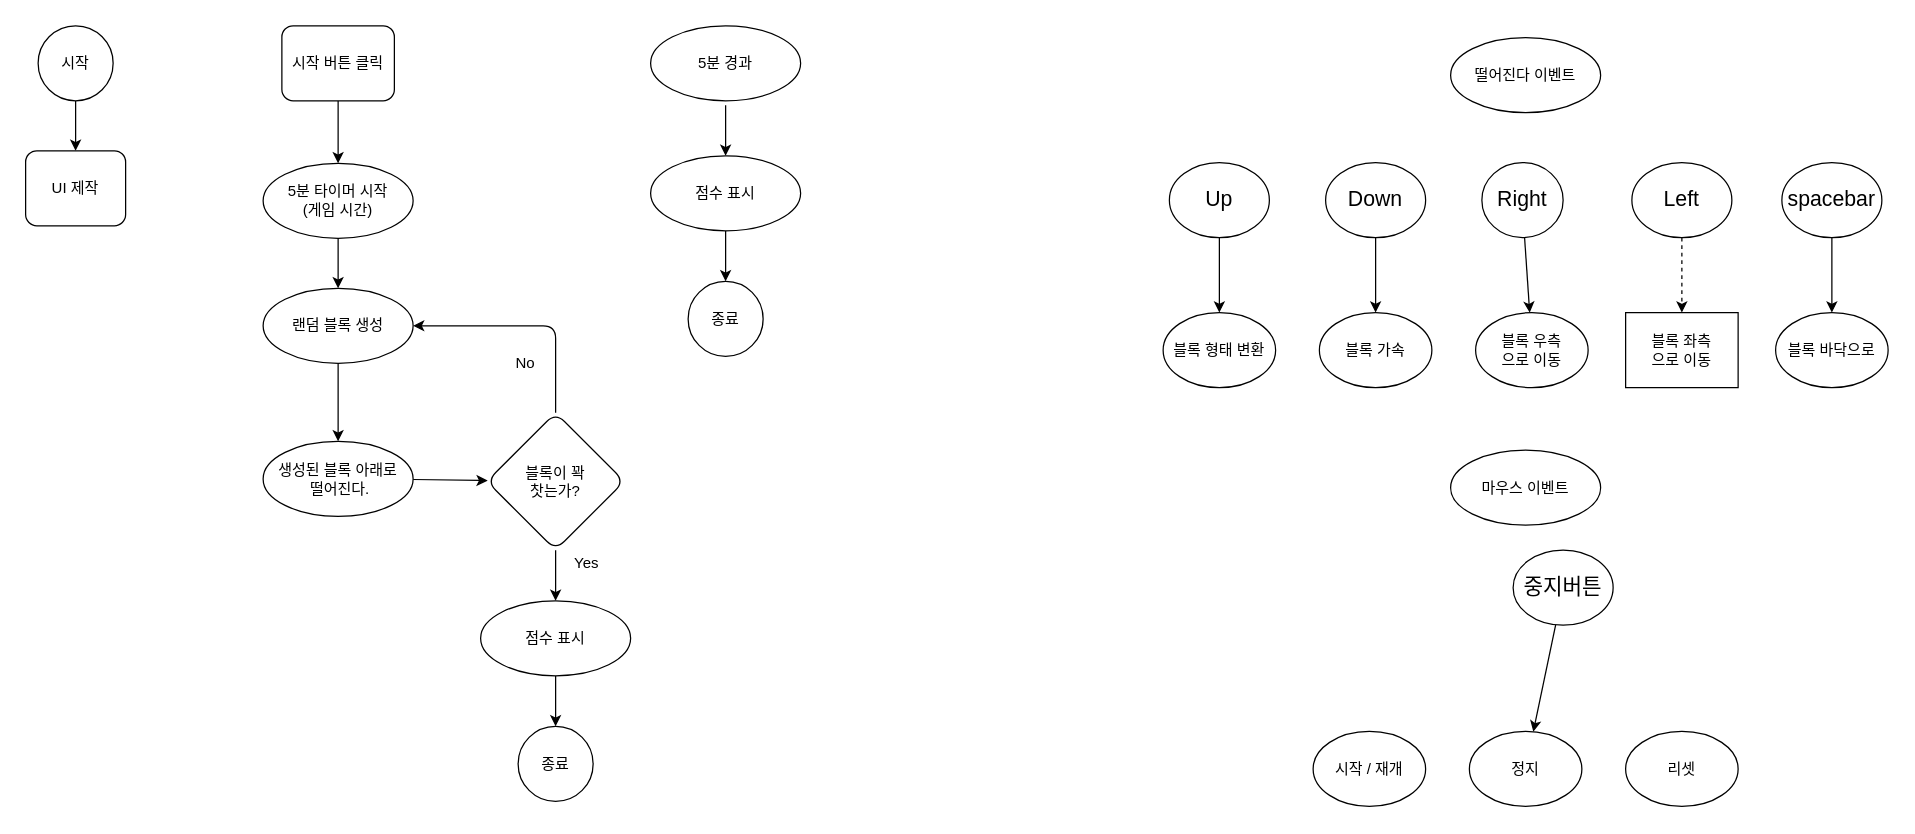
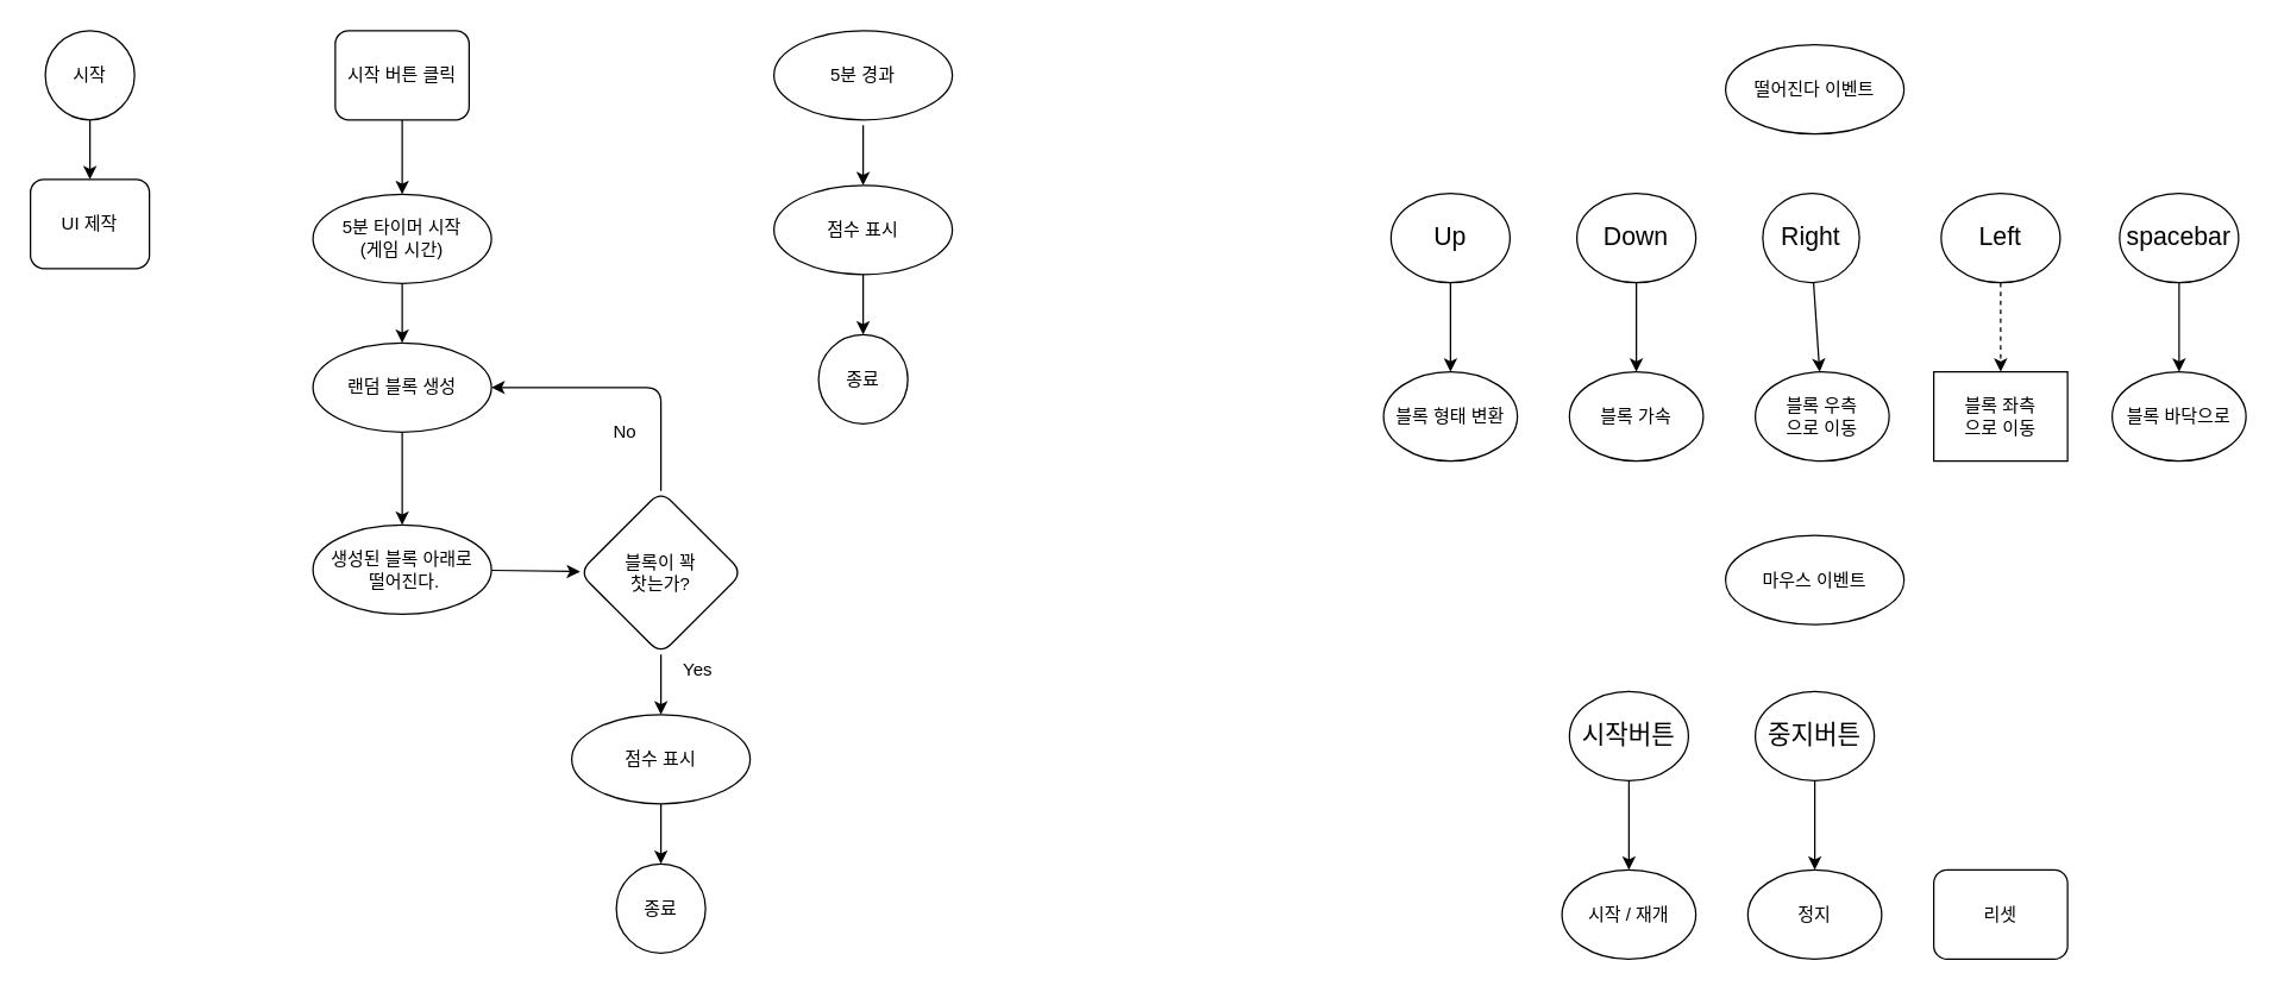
  <mxCell id="0" />
  <mxCell id="1" parent="0" />
  <mxCell id="2" value="" style="edgeStyle=none;html=1;" parent="1" source="3" edge="1"><mxGeometry relative="1" as="geometry"><mxPoint x="60" y="120" as="targetPoint" /></mxGeometry></mxCell>
  <mxCell id="3" value="시작" style="ellipse;whiteSpace=wrap;html=1;aspect=fixed;rounded=1;" parent="1" vertex="1"><mxGeometry x="30" y="20" width="60" height="60" as="geometry" /></mxCell>
  <mxCell id="4" value="UI 제작" style="whiteSpace=wrap;html=1;rounded=1;" parent="1" vertex="1"><mxGeometry x="20" y="120" width="80" height="60" as="geometry" /></mxCell>
  <mxCell id="5" value="" style="edgeStyle=none;html=1;" parent="1" source="6" target="12" edge="1"><mxGeometry relative="1" as="geometry" /></mxCell>
  <mxCell id="6" value="시작 버튼 클릭" style="whiteSpace=wrap;html=1;rounded=1;" parent="1" vertex="1"><mxGeometry x="225" y="20" width="90" height="60" as="geometry" /></mxCell>
  <mxCell id="7" value="" style="edgeStyle=none;html=1;" parent="1" target="10" edge="1"><mxGeometry relative="1" as="geometry"><mxPoint x="270" y="290.5" as="sourcePoint" /></mxGeometry></mxCell>
  <mxCell id="8" value="랜덤 블록 생성" style="ellipse;whiteSpace=wrap;html=1;rounded=1;" parent="1" vertex="1"><mxGeometry x="210" y="230" width="120" height="60" as="geometry" /></mxCell>
  <mxCell id="9" value="" style="edgeStyle=none;html=1;" edge="1" parent="1" source="10" target="16"><mxGeometry relative="1" as="geometry" /></mxCell>
  <mxCell id="10" value="생성된 블록 아래로&lt;br&gt;&amp;nbsp;떨어진다." style="ellipse;whiteSpace=wrap;html=1;rounded=1;" parent="1" vertex="1"><mxGeometry x="210" y="352.5" width="120" height="60" as="geometry" /></mxCell>
  <mxCell id="11" value="" style="edgeStyle=none;html=1;" parent="1" source="12" edge="1"><mxGeometry relative="1" as="geometry"><mxPoint x="270" y="230" as="targetPoint" /></mxGeometry></mxCell>
  <mxCell id="12" value="5분 타이머 시작&lt;br&gt;(게임 시간)" style="ellipse;whiteSpace=wrap;html=1;rounded=1;" parent="1" vertex="1"><mxGeometry x="210" y="130" width="120" height="60" as="geometry" /></mxCell>
  <mxCell id="13" value="떨어진다 이벤트" style="ellipse;whiteSpace=wrap;html=1;rounded=1;" parent="1" vertex="1"><mxGeometry x="1160" y="29.5" width="120" height="60" as="geometry" /></mxCell>
  <mxCell id="14" value="" style="edgeStyle=none;html=1;" edge="1" parent="1" source="16" target="18"><mxGeometry relative="1" as="geometry" /></mxCell>
  <mxCell id="15" style="edgeStyle=none;html=1;entryX=1;entryY=0.5;entryDx=0;entryDy=0;" edge="1" parent="1" source="16" target="8"><mxGeometry relative="1" as="geometry"><Array as="points"><mxPoint x="444" y="260" /></Array></mxGeometry></mxCell>
  <mxCell id="16" value="블록이 꽉 &lt;br&gt;찻는가?" style="rhombus;whiteSpace=wrap;html=1;rounded=1;" parent="1" vertex="1"><mxGeometry x="389" y="329.5" width="110" height="110" as="geometry" /></mxCell>
  <mxCell id="17" value="" style="edgeStyle=none;html=1;" parent="1" source="18" target="19" edge="1"><mxGeometry relative="1" as="geometry" /></mxCell>
  <mxCell id="18" value="점수 표시" style="ellipse;whiteSpace=wrap;html=1;rounded=1;" parent="1" vertex="1"><mxGeometry x="384" y="480" width="120" height="60" as="geometry" /></mxCell>
  <mxCell id="19" value="종료" style="ellipse;whiteSpace=wrap;html=1;aspect=fixed;rounded=1;" parent="1" vertex="1"><mxGeometry x="414" y="580.5" width="60" height="60" as="geometry" /></mxCell>
  <mxCell id="20" value="" style="edgeStyle=none;html=1;" edge="1" parent="1" source="21" target="28"><mxGeometry relative="1" as="geometry" /></mxCell>
  <mxCell id="21" value="&lt;span style=&quot;font-size: 17px&quot;&gt;Up&lt;/span&gt;" style="ellipse;whiteSpace=wrap;html=1;rounded=1;" parent="1" vertex="1"><mxGeometry x="935" y="129.5" width="80" height="60" as="geometry" /></mxCell>
  <mxCell id="22" value="" style="edgeStyle=none;html=1;" edge="1" parent="1" source="23" target="30"><mxGeometry relative="1" as="geometry" /></mxCell>
  <mxCell id="23" value="&lt;span style=&quot;font-size: 17px&quot;&gt;Right&lt;/span&gt;" style="ellipse;whiteSpace=wrap;html=1;rounded=1;" parent="1" vertex="1"><mxGeometry x="1185" y="129.5" width="65" height="60" as="geometry" /></mxCell>
  <mxCell id="24" value="" style="edgeStyle=none;html=1;" edge="1" parent="1" source="25" target="29"><mxGeometry relative="1" as="geometry" /></mxCell>
  <mxCell id="25" value="&lt;font style=&quot;font-size: 17px&quot;&gt;Down&lt;/font&gt;" style="ellipse;whiteSpace=wrap;html=1;rounded=1;" parent="1" vertex="1"><mxGeometry x="1060" y="129.5" width="80" height="60" as="geometry" /></mxCell>
  <mxCell id="26" value="" style="edgeStyle=none;html=1;dashed=1;" edge="1" parent="1" source="27" target="31"><mxGeometry relative="1" as="geometry" /></mxCell>
  <mxCell id="27" value="&lt;span style=&quot;font-size: 17px&quot;&gt;Left&lt;/span&gt;" style="ellipse;whiteSpace=wrap;html=1;rounded=1;" parent="1" vertex="1"><mxGeometry x="1305" y="129.5" width="80" height="60" as="geometry" /></mxCell>
  <mxCell id="28" value="블록 형태 변환" style="ellipse;whiteSpace=wrap;html=1;rounded=1;" vertex="1" parent="1"><mxGeometry x="930" y="249.5" width="90" height="60" as="geometry" /></mxCell>
  <mxCell id="29" value="블록 가속" style="ellipse;whiteSpace=wrap;html=1;rounded=1;" vertex="1" parent="1"><mxGeometry x="1055" y="249.5" width="90" height="60" as="geometry" /></mxCell>
  <mxCell id="30" value="블록 우측&lt;br&gt;으로 이동" style="ellipse;whiteSpace=wrap;html=1;rounded=1;" vertex="1" parent="1"><mxGeometry x="1180" y="249.5" width="90" height="60" as="geometry" /></mxCell>
  <mxCell id="31" value="블록 좌측&lt;br&gt;으로 이동" style="whiteSpace=wrap;html=1;rounded=0;" vertex="1" parent="1"><mxGeometry x="1300" y="249.5" width="90" height="60" as="geometry" /></mxCell>
+ <mxCell id="32" value="" style="edgeStyle=none;html=1;" edge="1" source="33" target="36" parent="1"><mxGeometry relative="1" as="geometry" /></mxCell>
+ <mxCell id="33" value="&lt;span style=&quot;font-size: 17px&quot;&gt;시작버튼&lt;/span&gt;" style="ellipse;whiteSpace=wrap;html=1;rounded=1;" vertex="1" parent="1"><mxGeometry x="1055" y="464.5" width="80" height="60" as="geometry" /></mxCell>
  <mxCell id="34" value="" style="edgeStyle=none;html=1;" edge="1" source="35" target="37" parent="1"><mxGeometry relative="1" as="geometry" /></mxCell>
- <mxCell id="35" value="&lt;font style=&quot;font-size: 17px&quot;&gt;중지버튼&lt;/font&gt;" style="ellipse;whiteSpace=wrap;html=1;rounded=1;" vertex="1" parent="1"><mxGeometry x="1210" y="439.5" width="80" height="60" as="geometry" /></mxCell>
+ <mxCell id="35" value="&lt;font style=&quot;font-size: 17px&quot;&gt;중지버튼&lt;/font&gt;" style="ellipse;whiteSpace=wrap;html=1;rounded=1;" vertex="1" parent="1"><mxGeometry x="1180" y="464.5" width="80" height="60" as="geometry" /></mxCell>
  <mxCell id="36" value="시작 / 재개" style="ellipse;whiteSpace=wrap;html=1;rounded=1;" vertex="1" parent="1"><mxGeometry x="1050" y="584.5" width="90" height="60" as="geometry" /></mxCell>
  <mxCell id="37" value="정지" style="ellipse;whiteSpace=wrap;html=1;rounded=1;" vertex="1" parent="1"><mxGeometry x="1175" y="584.5" width="90" height="60" as="geometry" /></mxCell>
- <mxCell id="38" value="리셋" style="ellipse;whiteSpace=wrap;html=1;rounded=1;" vertex="1" parent="1"><mxGeometry x="1300" y="584.5" width="90" height="60" as="geometry" /></mxCell>
+ <mxCell id="38" value="리셋" style="whiteSpace=wrap;html=1;rounded=1;" vertex="1" parent="1"><mxGeometry x="1300" y="584.5" width="90" height="60" as="geometry" /></mxCell>
  <mxCell id="39" value="" style="edgeStyle=none;html=1;" edge="1" parent="1" source="40" target="41"><mxGeometry relative="1" as="geometry" /></mxCell>
  <mxCell id="40" value="&lt;span style=&quot;font-size: 17px&quot;&gt;spacebar&lt;/span&gt;" style="ellipse;whiteSpace=wrap;html=1;rounded=1;" vertex="1" parent="1"><mxGeometry x="1425" y="129.5" width="80" height="60" as="geometry" /></mxCell>
  <mxCell id="41" value="블록 바닥으로" style="ellipse;whiteSpace=wrap;html=1;rounded=1;" vertex="1" parent="1"><mxGeometry x="1420" y="249.5" width="90" height="60" as="geometry" /></mxCell>
  <mxCell id="42" value="마우스 이벤트" style="ellipse;whiteSpace=wrap;html=1;rounded=1;" vertex="1" parent="1"><mxGeometry x="1160" y="359.5" width="120" height="60" as="geometry" /></mxCell>
  <mxCell id="43" value="Yes" style="text;html=1;strokeColor=none;fillColor=none;align=center;verticalAlign=middle;whiteSpace=wrap;rounded=0;" vertex="1" parent="1"><mxGeometry x="449" y="439.5" width="40" height="20" as="geometry" /></mxCell>
  <mxCell id="44" value="No" style="text;html=1;strokeColor=none;fillColor=none;align=center;verticalAlign=middle;whiteSpace=wrap;rounded=0;" vertex="1" parent="1"><mxGeometry x="400" y="280" width="40" height="20" as="geometry" /></mxCell>
  <mxCell id="45" value="5분 경과" style="ellipse;whiteSpace=wrap;html=1;rounded=1;" vertex="1" parent="1"><mxGeometry x="520" y="20" width="120" height="60" as="geometry" /></mxCell>
  <mxCell id="46" value="" style="edgeStyle=none;html=1;" edge="1" parent="1" target="48"><mxGeometry relative="1" as="geometry"><mxPoint x="580" y="83.5" as="sourcePoint" /></mxGeometry></mxCell>
  <mxCell id="47" value="" style="edgeStyle=none;html=1;" edge="1" parent="1" source="48" target="49"><mxGeometry relative="1" as="geometry" /></mxCell>
  <mxCell id="48" value="점수 표시" style="ellipse;whiteSpace=wrap;html=1;rounded=1;" vertex="1" parent="1"><mxGeometry x="520" y="124" width="120" height="60" as="geometry" /></mxCell>
  <mxCell id="49" value="종료" style="ellipse;whiteSpace=wrap;html=1;aspect=fixed;rounded=1;" vertex="1" parent="1"><mxGeometry x="550" y="224.5" width="60" height="60" as="geometry" /></mxCell>
